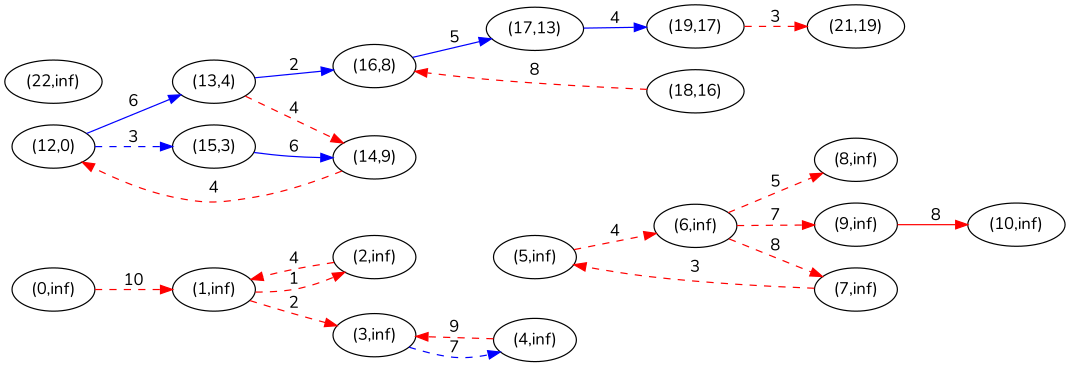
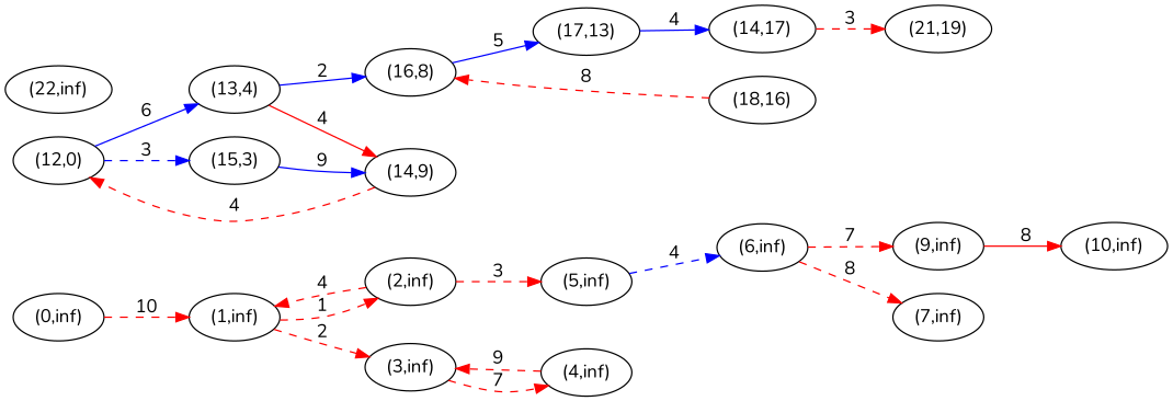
  digraph {
    fontname=Nunito
    rankdir=LR
    ranksep=equally
    node [fontname=Nunito]
    edge [color=red fontname=Nunito style=dashed]
    "(0,inf)"
    "(1,inf)"
    "(2,inf)"
    "(3,inf)"
    "(4,inf)"
    "(5,inf)"
    "(6,inf)"
    "(7,inf)"
-   "(8,inf)"
    "(9,inf)"
    "(10,inf)"
    "(12,0)"
    n13 [label="(13,4)"]
    "(15,3)"
    "(14,9)"
    "(16,8)"
    "(17,13)"
    "(18,16)"
-   "(19,17)"
+   "(19,17)" [label="(14,17)"]
    "(21,19)"
    "(22,inf)"
    subgraph sub_1 {
      rank=same
      "(0,inf)"
    }
    subgraph sub_2 {
      rank=same
    }
    subgraph sub_3 {
      rank=same
      "(1,inf)"
    }
    subgraph sub_4 {
      rank=same
      "(2,inf)"
      "(3,inf)"
    }
    subgraph sub_5 {
      rank=same
      "(4,inf)"
    }
    subgraph sub_6 {
      rank=same
      "(5,inf)"
    }
    subgraph sub_7 {
      rank=same
      "(6,inf)"
    }
    subgraph sub_8 {
      rank=same
      "(7,inf)"
-     "(8,inf)"
      "(9,inf)"
    }
    subgraph sub_9 {
      rank=same
      "(10,inf)"
    }
    subgraph sub_10 {
      rank=same
      "(12,0)"
    }
    subgraph sub_11 {
      rank=same
      n13
      "(15,3)"
    }
    subgraph sub_12 {
      rank=same
      "(14,9)"
      "(16,8)"
    }
    subgraph sub_13 {
      rank=same
      "(17,13)"
    }
    subgraph sub_14 {
      rank=same
      "(18,16)"
      "(19,17)"
    }
    subgraph sub_15 {
      rank=same
      "(21,19)"
    }
    subgraph sub_16 {
      rank=same
    }
    subgraph sub_17 {
      rank=same
      "(22,inf)"
    }
    "(0,inf)" -> "(1,inf)" [label=10]
    "(1,inf)" -> "(2,inf)" [label=1]
    "(1,inf)" -> "(3,inf)" [label=2]
    "(2,inf)" -> "(1,inf)" [label=4]
-   "(3,inf)" -> "(4,inf)" [color=blue label=7]
+   "(3,inf)" -> "(4,inf)" [label=7]
    "(4,inf)" -> "(3,inf)" [label=9]
-   "(5,inf)" -> "(6,inf)" [label=4]
+   "(5,inf)" -> "(6,inf)" [color=blue label=4]
    "(6,inf)" -> "(7,inf)" [label=8]
-   "(6,inf)" -> "(8,inf)" [label=5]
    "(6,inf)" -> "(9,inf)" [label=7]
-   "(7,inf)" -> "(5,inf)" [label=3]
+   "(2,inf)" -> "(5,inf)" [label=3]
    "(9,inf)" -> "(10,inf)" [label=8 style=solid]
    "(12,0)" -> n13 [color=blue label=6 style=""]
    "(12,0)" -> "(15,3)" [color=blue label=3]
-   n13 -> "(14,9)" [label=4]
+   n13 -> "(14,9)" [label=4 style=solid]
    n13 -> "(16,8)" [color=blue label=2 style=""]
-   "(15,3)" -> "(14,9)" [color=blue label=6 style=""]
+   "(15,3)" -> "(14,9)" [color=blue label=9 style=""]
    "(14,9)" -> "(12,0)" [label=4]
    "(16,8)" -> "(17,13)" [color=blue label=5 style=""]
    "(17,13)" -> "(19,17)" [color=blue label=4 style=""]
    "(18,16)" -> "(16,8)" [label=8]
    "(19,17)" -> "(21,19)" [label=3]
  }
